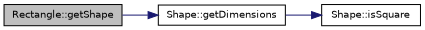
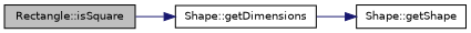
  digraph {
    rankdir=LR
    node [color=black fillcolor=white fontname=Helvetica fontsize=10 shape=record style=filled]
    edge [color=midnightblue fontname=Helvetica fontsize=10 labelfontname=Helvetica labelfontsize=10 style=solid]
-   n1 [fillcolor=grey75 fontcolor=black height=0.2 label="Rectangle::getShape" width=0.4]
+   n1 [fillcolor=grey75 fontcolor=black height=0.2 label="Rectangle::isSquare" width=0.4]
    n2 [height=0.2 label="Shape::getDimensions" width=0.4]
-   n3 [height=0.2 label="Shape::isSquare" width=0.4]
+   n3 [height=0.2 label="Shape::getShape" width=0.4]
    n1 -> n2
    n2 -> n3
  }
